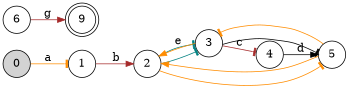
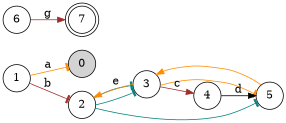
  digraph {
    rankdir=LR
    node [shape=circle]
    edge [arrowhead=tee color=darkorange]
    n1 [fillcolor=lightgrey label=0 style=filled]
    n2 [label=1]
    n3 [label=2]
    n4 [label=3]
    n5 [label=5]
    n6 [label=4]
    n7 [label=6]
-   n8 [label=9 shape=doublecircle]
-   n1 -> n2 [label="&#97;"]
-   n2 -> n3 [arrowhead=normal color=brown label="&#98;"]
+   n8 [label=7 shape=doublecircle]
+   n2 -> n1 [label="&#97;"]
+   n2 -> n3 [color=brown label="&#98;"]
    n3 -> n4 [color=teal label="&#101;"]
    n3 -> n4 [color=teal]
-   n3 -> n5
+   n3 -> n5 [color=teal]
    n4 -> n3 [arrowhead=normal constraint=false]
-   n4 -> n5 [color=black]
-   n4 -> n6 [color=brown label="&#99;"]
-   n5 -> n3 [arrowhead=normal constraint=false]
-   n5 -> n4 [constraint=false]
+   n4 -> n5
+   n4 -> n6 [arrowhead=normal color=brown label="&#99;"]
+   n5 -> n4 [arrowhead=normal constraint=false]
    n6 -> n5 [arrowhead=normal color=black label="&#100;"]
    n7 -> n8 [arrowhead=normal color=brown label="&#103;"]
  }
